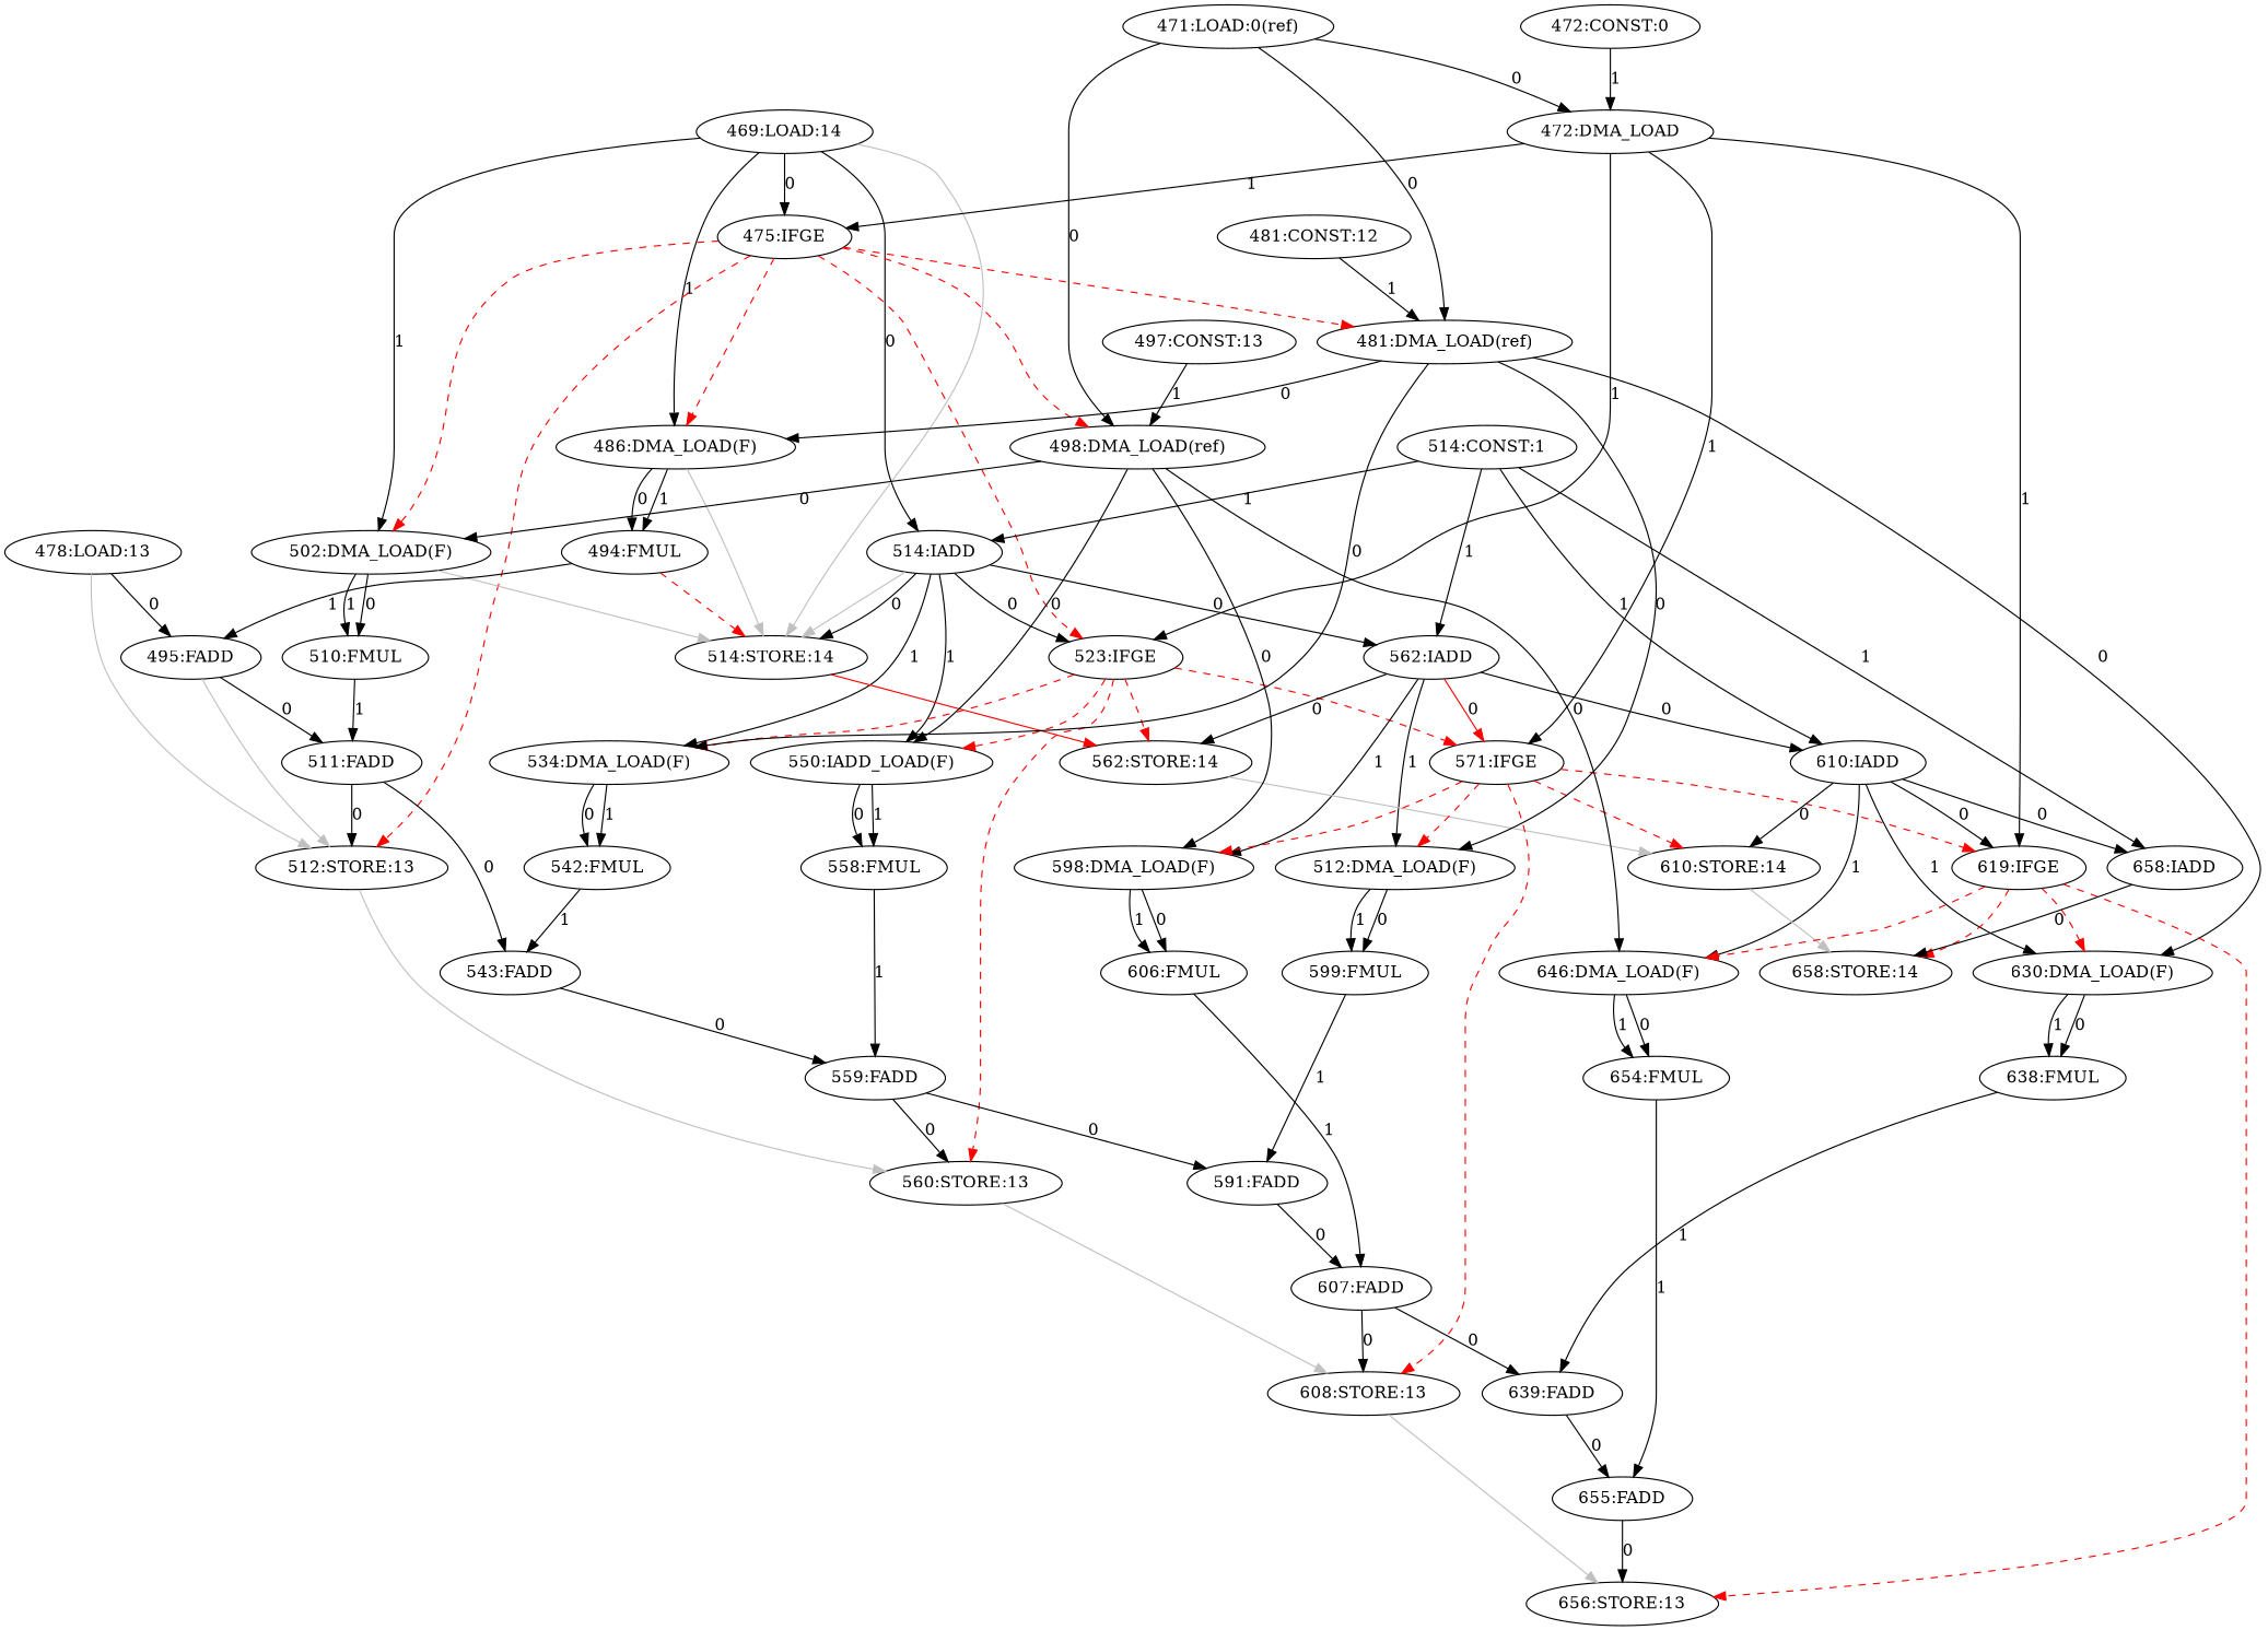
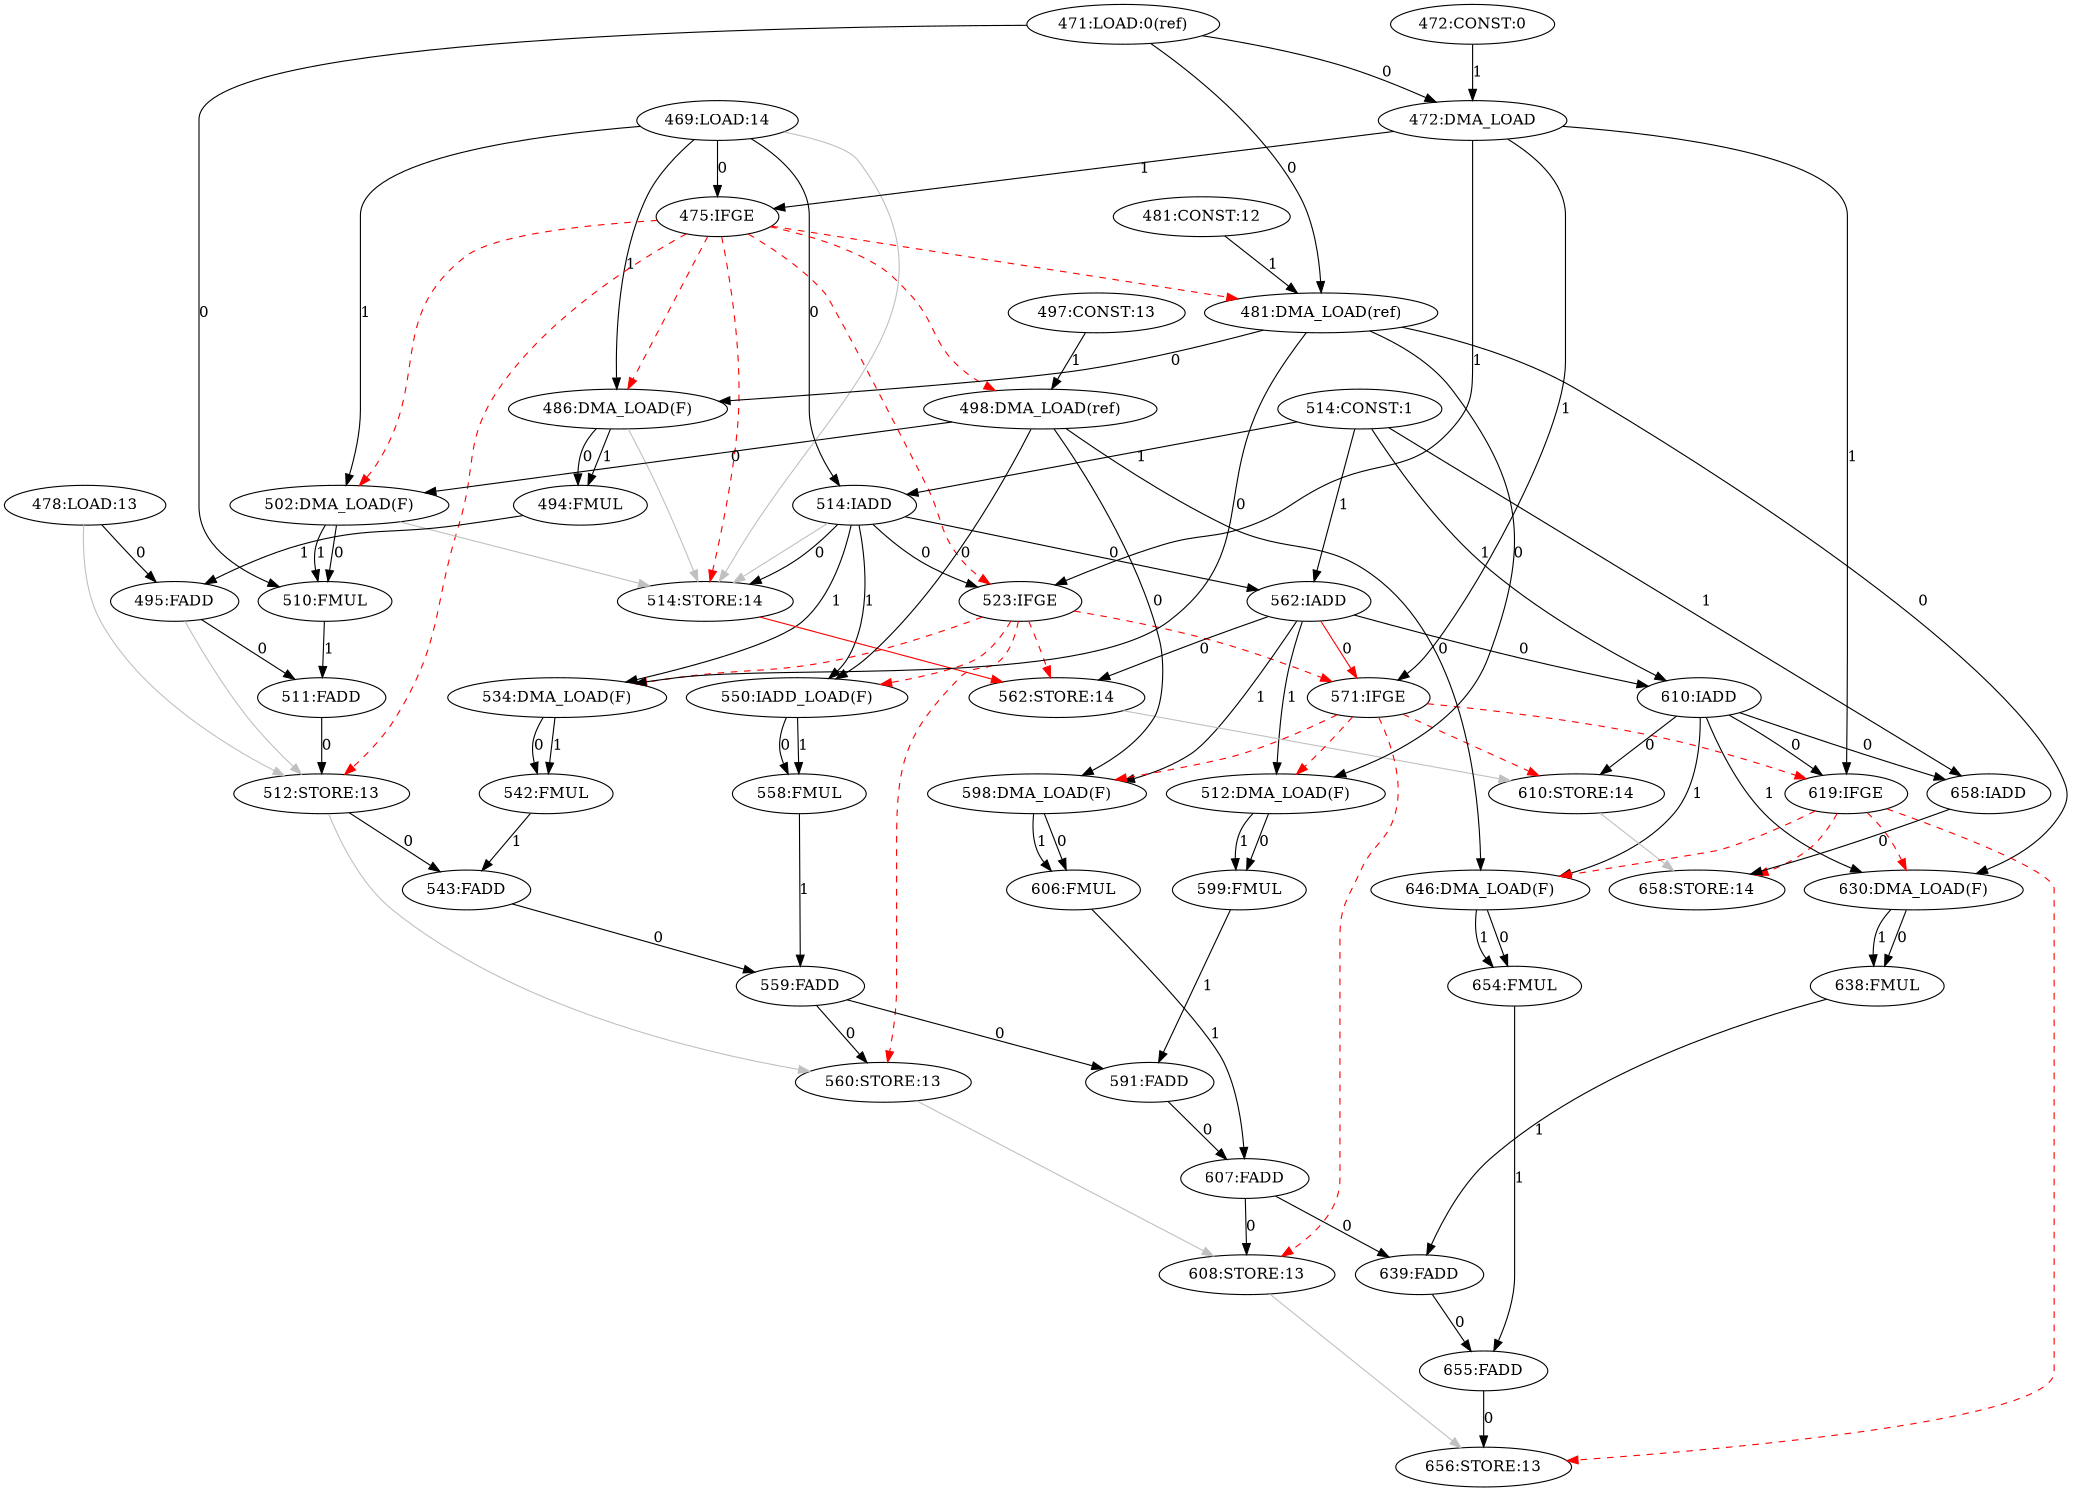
  digraph {
    "514:IADD"
    "514:STORE:14"
    "523:IFGE"
    "562:IADD"
    "534:DMA_LOAD(F)"
    n6 [label="550:IADD_LOAD(F)"]
    "562:STORE:14"
    "571:IFGE"
    "560:STORE:13"
    n10 [label="512:DMA_LOAD(F)"]
    "598:DMA_LOAD(F)"
    "610:IADD"
    "542:FMUL"
    "558:FMUL"
    "610:STORE:14"
    "469:LOAD:14"
    "475:IFGE"
    "486:DMA_LOAD(F)"
    "502:DMA_LOAD(F)"
    "481:DMA_LOAD(ref)"
    n21 [label="498:DMA_LOAD(ref)"]
    "512:STORE:13"
    "494:FMUL"
    "510:FMUL"
    "630:DMA_LOAD(F)"
    "646:DMA_LOAD(F)"
    "495:FADD"
    "511:FADD"
    "472:DMA_LOAD"
    "619:IFGE"
    "608:STORE:13"
    "656:STORE:13"
    "658:STORE:14"
    n34 [label="599:FMUL"]
    "638:FMUL"
    "606:FMUL"
    "654:FMUL"
    "514:CONST:1"
    "658:IADD"
    "471:LOAD:0(ref)"
    "472:CONST:0"
    "481:CONST:12"
    "497:CONST:13"
    "543:FADD"
    "559:FADD"
    "478:LOAD:13"
    "591:FADD"
    "639:FADD"
    "607:FADD"
    "655:FADD"
    "514:IADD" -> "514:STORE:14" [label=0]
    "514:IADD" -> "514:STORE:14" [color=gray]
    "514:IADD" -> "523:IFGE" [label=0]
    "514:IADD" -> "562:IADD" [label=0]
    "514:IADD" -> "534:DMA_LOAD(F)" [label=1]
    "514:IADD" -> n6 [label=1]
    "514:STORE:14" -> "562:STORE:14" [color=red]
    "523:IFGE" -> "534:DMA_LOAD(F)" [color=red style=dashed]
    "523:IFGE" -> n6 [color=red style=dashed]
    "523:IFGE" -> "562:STORE:14" [color=red style=dashed]
    "523:IFGE" -> "571:IFGE" [color=red style=dashed]
    "523:IFGE" -> "560:STORE:13" [color=red style=dashed]
    "562:IADD" -> "562:STORE:14" [label=0]
    "562:IADD" -> "571:IFGE" [color=red label=0]
    "562:IADD" -> n10 [label=1]
    "562:IADD" -> "598:DMA_LOAD(F)" [label=1]
    "562:IADD" -> "610:IADD" [label=0]
    "534:DMA_LOAD(F)" -> "542:FMUL" [label=0]
    "534:DMA_LOAD(F)" -> "542:FMUL" [label=1]
    n6 -> "558:FMUL" [label=0]
    n6 -> "558:FMUL" [label=1]
    "562:STORE:14" -> "610:STORE:14" [color=gray]
    "571:IFGE" -> n10 [color=red style=dashed]
    "571:IFGE" -> "598:DMA_LOAD(F)" [color=red style=dashed]
    "571:IFGE" -> "610:STORE:14" [color=red style=dashed]
    "571:IFGE" -> "619:IFGE" [color=red style=dashed]
    "571:IFGE" -> "608:STORE:13" [color=red style=dashed]
    "560:STORE:13" -> "608:STORE:13" [color=gray]
    n10 -> n34 [label=0]
    n10 -> n34 [label=1]
    "598:DMA_LOAD(F)" -> "606:FMUL" [label=0]
    "598:DMA_LOAD(F)" -> "606:FMUL" [label=1]
    "610:IADD" -> "610:STORE:14" [label=0]
    "610:IADD" -> "630:DMA_LOAD(F)" [label=1]
    "610:IADD" -> "646:DMA_LOAD(F)" [label=1]
    "610:IADD" -> "619:IFGE" [label=0]
    "610:IADD" -> "658:IADD" [label=0]
    "542:FMUL" -> "543:FADD" [label=1]
    "558:FMUL" -> "559:FADD" [label=1]
    "610:STORE:14" -> "658:STORE:14" [color=gray]
    "469:LOAD:14" -> "514:IADD" [label=0]
    "469:LOAD:14" -> "514:STORE:14" [color=gray]
    "469:LOAD:14" -> "475:IFGE" [label=0]
    "469:LOAD:14" -> "486:DMA_LOAD(F)" [label=1]
    "469:LOAD:14" -> "502:DMA_LOAD(F)" [label=1]
-   "494:FMUL" -> "514:STORE:14" [color=red style=dashed]
+   "475:IFGE" -> "514:STORE:14" [color=red style=dashed]
    "475:IFGE" -> "523:IFGE" [color=red style=dashed]
    "475:IFGE" -> "486:DMA_LOAD(F)" [color=red style=dashed]
    "475:IFGE" -> "502:DMA_LOAD(F)" [color=red style=dashed]
    "475:IFGE" -> "481:DMA_LOAD(ref)" [color=red style=dashed]
    "475:IFGE" -> n21 [color=red style=dashed]
    "475:IFGE" -> "512:STORE:13" [color=red style=dashed]
    "486:DMA_LOAD(F)" -> "514:STORE:14" [color=gray]
    "486:DMA_LOAD(F)" -> "494:FMUL" [label=0]
    "486:DMA_LOAD(F)" -> "494:FMUL" [label=1]
    "502:DMA_LOAD(F)" -> "514:STORE:14" [color=gray]
    "502:DMA_LOAD(F)" -> "510:FMUL" [label=0]
    "502:DMA_LOAD(F)" -> "510:FMUL" [label=1]
    "481:DMA_LOAD(ref)" -> "534:DMA_LOAD(F)" [label=0]
    "481:DMA_LOAD(ref)" -> n10 [label=0]
    "481:DMA_LOAD(ref)" -> "486:DMA_LOAD(F)" [label=0]
    "481:DMA_LOAD(ref)" -> "630:DMA_LOAD(F)" [label=0]
    n21 -> n6 [label=0]
    n21 -> "598:DMA_LOAD(F)" [label=0]
    n21 -> "502:DMA_LOAD(F)" [label=0]
    n21 -> "646:DMA_LOAD(F)" [label=0]
    "512:STORE:13" -> "560:STORE:13" [color=gray]
    "494:FMUL" -> "495:FADD" [label=1]
    "510:FMUL" -> "511:FADD" [label=1]
    "630:DMA_LOAD(F)" -> "638:FMUL" [label=0]
    "630:DMA_LOAD(F)" -> "638:FMUL" [label=1]
    "646:DMA_LOAD(F)" -> "654:FMUL" [label=0]
    "646:DMA_LOAD(F)" -> "654:FMUL" [label=1]
    "495:FADD" -> "512:STORE:13" [color=gray]
    "495:FADD" -> "511:FADD" [label=0]
    "511:FADD" -> "512:STORE:13" [label=0]
-   "511:FADD" -> "543:FADD" [label=0]
+   "512:STORE:13" -> "543:FADD" [label=0]
    "472:DMA_LOAD" -> "523:IFGE" [label=1]
    "472:DMA_LOAD" -> "571:IFGE" [label=1]
    "472:DMA_LOAD" -> "475:IFGE" [label=1]
    "472:DMA_LOAD" -> "619:IFGE" [label=1]
    "619:IFGE" -> "630:DMA_LOAD(F)" [color=red style=dashed]
    "619:IFGE" -> "646:DMA_LOAD(F)" [color=red style=dashed]
    "619:IFGE" -> "656:STORE:13" [color=red style=dashed]
    "619:IFGE" -> "658:STORE:14" [color=red style=dashed]
    "608:STORE:13" -> "656:STORE:13" [color=gray]
    n34 -> "591:FADD" [label=1]
    "638:FMUL" -> "639:FADD" [label=1]
    "606:FMUL" -> "607:FADD" [label=1]
    "654:FMUL" -> "655:FADD" [label=1]
    "514:CONST:1" -> "514:IADD" [label=1]
    "514:CONST:1" -> "562:IADD" [label=1]
    "514:CONST:1" -> "610:IADD" [label=1]
    "514:CONST:1" -> "658:IADD" [label=1]
    "658:IADD" -> "658:STORE:14" [label=0]
    "471:LOAD:0(ref)" -> "481:DMA_LOAD(ref)" [label=0]
-   "471:LOAD:0(ref)" -> n21 [label=0]
+   "471:LOAD:0(ref)" -> "510:FMUL" [label=0]
    "471:LOAD:0(ref)" -> "472:DMA_LOAD" [label=0]
    "472:CONST:0" -> "472:DMA_LOAD" [label=1]
    "481:CONST:12" -> "481:DMA_LOAD(ref)" [label=1]
    "497:CONST:13" -> n21 [label=1]
    "543:FADD" -> "559:FADD" [label=0]
    "559:FADD" -> "560:STORE:13" [label=0]
    "559:FADD" -> "591:FADD" [label=0]
    "478:LOAD:13" -> "512:STORE:13" [color=gray]
    "478:LOAD:13" -> "495:FADD" [label=0]
    "591:FADD" -> "607:FADD" [label=0]
    "639:FADD" -> "655:FADD" [label=0]
    "607:FADD" -> "608:STORE:13" [label=0]
    "607:FADD" -> "639:FADD" [label=0]
    "655:FADD" -> "656:STORE:13" [label=0]
  }
